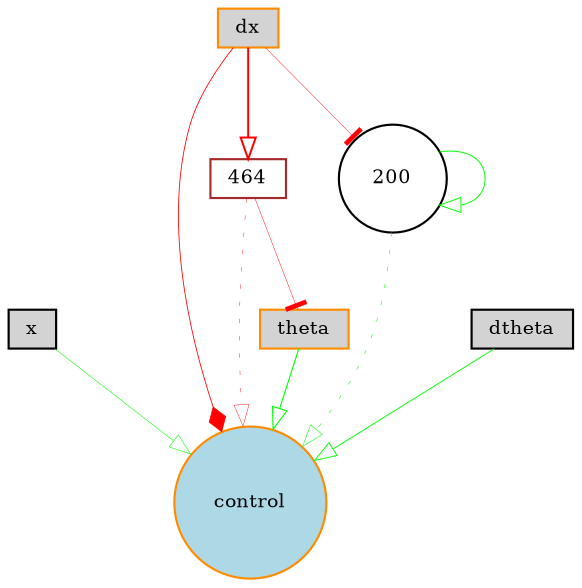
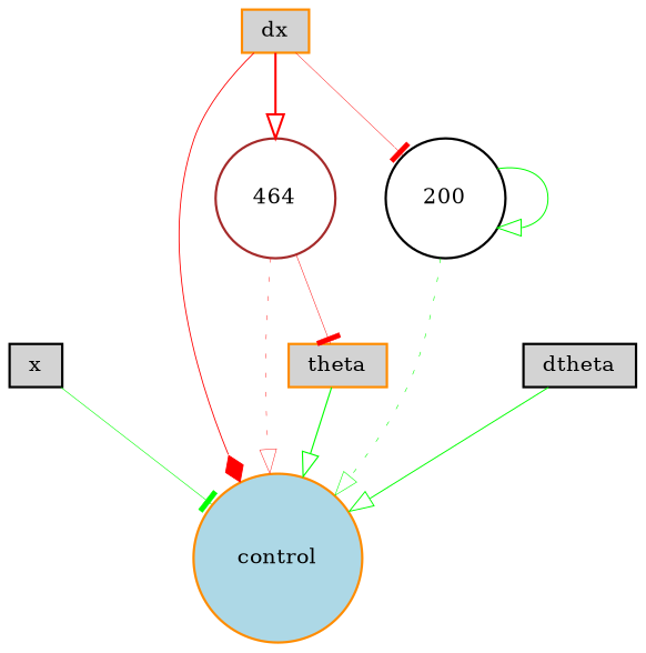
  digraph {
    node [color=black fillcolor=lightgray fontsize=9 shape=box style=filled]
    edge [arrowhead=onormal color=green style=solid]
    x [height=0.2 width=0.2]
    control [color=darkorange fillcolor=lightblue height=0.2 shape=circle width=0.2]
    dx [color=darkorange height=0.2 width=0.2]
-   464 [color=brown fillcolor=white height=0.2 width=0.2]
+   464 [color=brown fillcolor=white height=0.2 shape=circle width=0.2]
    200 [fillcolor=white height=0.2 shape=circle width=0.2]
    theta [color=darkorange height=0.2 width=0.2]
    dtheta [height=0.2 width=0.2]
-   x -> control [penwidth=0.2586087810679173 style=bold]
+   x -> control [arrowhead=tee penwidth=0.2586087810679173 style=bold]
    dx -> control [arrowhead=diamond color=red penwidth=0.3888769751711213]
    dx -> 464 [color=red penwidth=0.925208708978284]
    dx -> 200 [arrowhead=tee color=red penwidth=0.19421602957226927 style=bold]
    464 -> control [color=red penwidth=0.19558459685087953 style=dotted]
    464 -> theta [arrowhead=tee color=red penwidth=0.21011732890218543 style=bold]
    200 -> control [penwidth=0.2506024910045821 style=dotted]
    200 -> 200 [penwidth=0.45118636437429216]
    theta -> control [penwidth=0.5143752999151417]
    dtheta -> control [penwidth=0.4319362415740007]
  }
